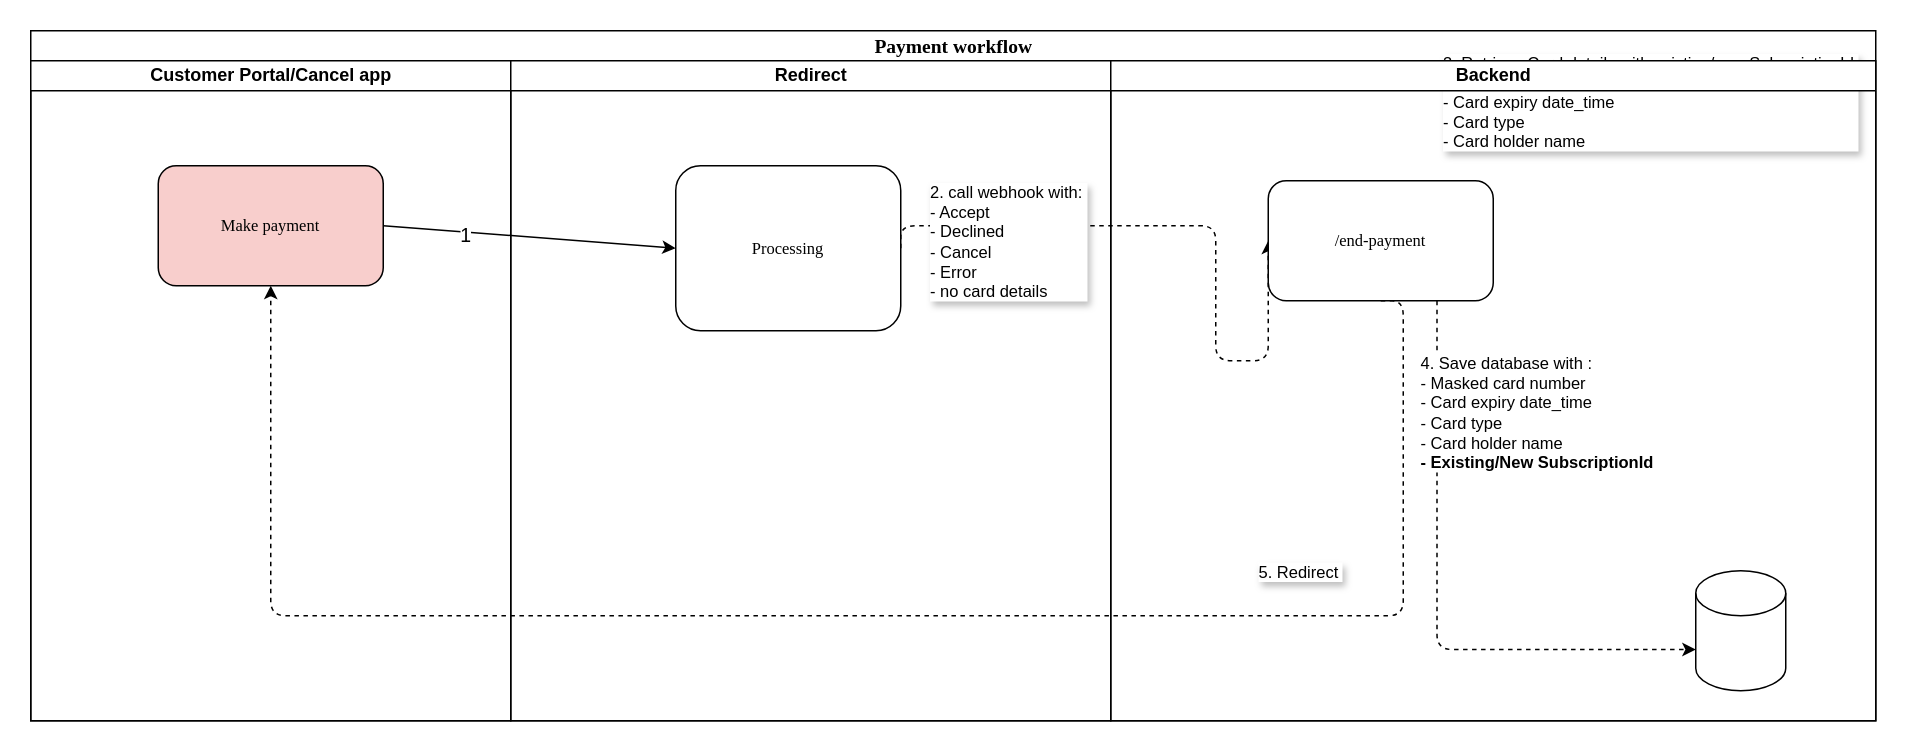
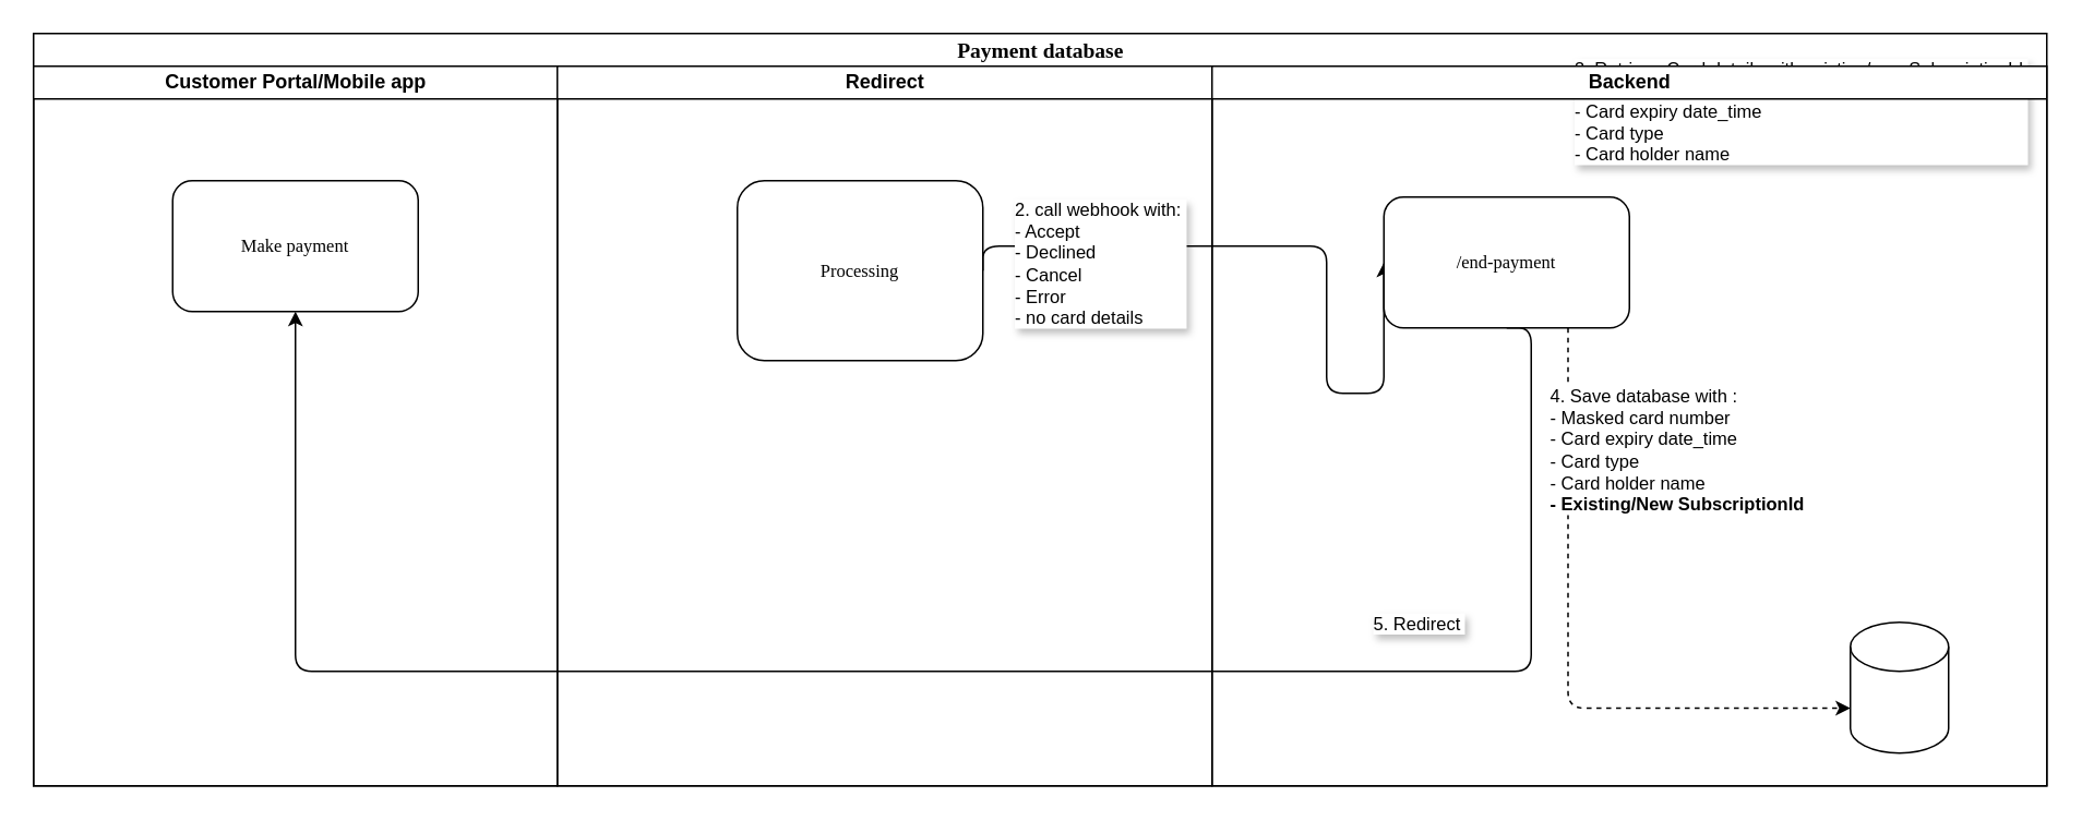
  <mxCell id="0" />
  <mxCell id="1" parent="0" />
- <mxCell id="2" value="Payment workflow" style="swimlane;html=1;childLayout=stackLayout;startSize=20;rounded=0;shadow=0;labelBackgroundColor=none;strokeWidth=1;fontFamily=Verdana;fontSize=13;align=center;swimlaneLine=1;fillStyle=auto;" parent="1" vertex="1"><mxGeometry x="20" y="20" width="1230" height="460" as="geometry" /></mxCell>
- <mxCell id="3" value="Customer Portal/Cancel app" style="swimlane;html=1;startSize=20;" parent="2" vertex="1"><mxGeometry y="20" width="320" height="440" as="geometry" /></mxCell>
- <mxCell id="4" value="Make payment" style="rounded=1;whiteSpace=wrap;html=1;shadow=0;labelBackgroundColor=none;strokeWidth=1;fontFamily=Verdana;fontSize=11;align=center;fillColor=#f8cecc;" parent="3" vertex="1"><mxGeometry x="85" y="70" width="150" height="80" as="geometry" /></mxCell>
+ <mxCell id="2" value="Payment database" style="swimlane;html=1;childLayout=stackLayout;startSize=20;rounded=0;shadow=0;labelBackgroundColor=none;strokeWidth=1;fontFamily=Verdana;fontSize=13;align=center;swimlaneLine=1;fillStyle=auto;" parent="1" vertex="1"><mxGeometry x="20" y="20" width="1230" height="460" as="geometry" /></mxCell>
+ <mxCell id="3" value="Customer Portal/Mobile app" style="swimlane;html=1;startSize=20;" parent="2" vertex="1"><mxGeometry y="20" width="320" height="440" as="geometry" /></mxCell>
+ <mxCell id="4" value="Make payment" style="rounded=1;whiteSpace=wrap;html=1;shadow=0;labelBackgroundColor=none;strokeWidth=1;fontFamily=Verdana;fontSize=11;align=center;" parent="3" vertex="1"><mxGeometry x="85" y="70" width="150" height="80" as="geometry" /></mxCell>
  <mxCell id="5" value="Redirect" style="swimlane;html=1;startSize=20;" parent="2" vertex="1"><mxGeometry x="320" y="20" width="400" height="440" as="geometry" /></mxCell>
  <mxCell id="6" value="Processing" style="rounded=1;whiteSpace=wrap;html=1;shadow=0;labelBackgroundColor=none;strokeWidth=1;fontFamily=Verdana;fontSize=11;align=center;" vertex="1" parent="5"><mxGeometry x="110" y="70" width="150" height="110" as="geometry" /></mxCell>
- <mxCell id="7" value="" style="endArrow=classic;html=1;rounded=0;exitX=1;exitY=0.5;exitDx=0;exitDy=0;entryX=0;entryY=0.5;entryDx=0;entryDy=0;" edge="1" parent="2" source="4" target="6"><mxGeometry width="50" height="50" relative="1" as="geometry"><mxPoint x="510" y="210" as="sourcePoint" /><mxPoint x="560" y="160" as="targetPoint" /></mxGeometry></mxCell>
- <mxCell id="8" value="1" style="edgeLabel;html=1;align=center;verticalAlign=middle;resizable=0;points=[];fontSize=13;" vertex="1" connectable="0" parent="7"><mxGeometry x="-0.442" y="-1" relative="1" as="geometry"><mxPoint as="offset" /></mxGeometry></mxCell>
- <mxCell id="9" value="" style="endArrow=classic;html=1;rounded=1;exitX=1;exitY=0.5;exitDx=0;exitDy=0;edgeStyle=orthogonalEdgeStyle;curved=0;entryX=0;entryY=0.5;entryDx=0;entryDy=0;dashed=1;" edge="1" parent="2" source="6" target="15"><mxGeometry width="50" height="50" relative="1" as="geometry"><mxPoint x="510" y="210" as="sourcePoint" /><mxPoint x="710" y="320" as="targetPoint" /><Array as="points"><mxPoint x="790" y="130" /><mxPoint x="790" y="220" /></Array></mxGeometry></mxCell>
+ <mxCell id="9" value="" style="endArrow=classic;html=1;rounded=1;exitX=1;exitY=0.5;exitDx=0;exitDy=0;edgeStyle=orthogonalEdgeStyle;curved=0;entryX=0;entryY=0.5;entryDx=0;entryDy=0;" edge="1" parent="2" source="6" target="15"><mxGeometry width="50" height="50" relative="1" as="geometry"><mxPoint x="510" y="210" as="sourcePoint" /><mxPoint x="710" y="320" as="targetPoint" /><Array as="points"><mxPoint x="790" y="130" /><mxPoint x="790" y="220" /></Array></mxGeometry></mxCell>
  <mxCell id="10" value="2. call webhook with:&amp;nbsp;&lt;br&gt;- Accept&lt;div&gt;- Declined&lt;/div&gt;&lt;div&gt;- Cancel&lt;/div&gt;&lt;div&gt;- Error&lt;/div&gt;&lt;div&gt;- no card details&lt;/div&gt;" style="edgeLabel;html=1;align=left;verticalAlign=middle;resizable=0;points=[];labelBorderColor=none;spacingTop=0;textShadow=1;" vertex="1" connectable="0" parent="9"><mxGeometry x="-0.668" y="4" relative="1" as="geometry"><mxPoint x="-38" y="14" as="offset" /></mxGeometry></mxCell>
- <mxCell id="11" value="" style="endArrow=classic;html=1;rounded=1;edgeStyle=orthogonalEdgeStyle;curved=0;entryX=0.5;entryY=1;entryDx=0;entryDy=0;exitX=0.5;exitY=1;exitDx=0;exitDy=0;dashed=1;" edge="1" parent="2" source="15" target="4"><mxGeometry width="50" height="50" relative="1" as="geometry"><mxPoint x="790" y="240" as="sourcePoint" /><mxPoint x="620" y="330" as="targetPoint" /><Array as="points"><mxPoint x="915" y="390" /><mxPoint x="160" y="390" /></Array></mxGeometry></mxCell>
+ <mxCell id="11" value="" style="endArrow=classic;html=1;rounded=1;edgeStyle=orthogonalEdgeStyle;curved=0;entryX=0.5;entryY=1;entryDx=0;entryDy=0;exitX=0.5;exitY=1;exitDx=0;exitDy=0;dashed=0;" edge="1" parent="2" source="15" target="4"><mxGeometry width="50" height="50" relative="1" as="geometry"><mxPoint x="790" y="240" as="sourcePoint" /><mxPoint x="620" y="330" as="targetPoint" /><Array as="points"><mxPoint x="915" y="390" /><mxPoint x="160" y="390" /></Array></mxGeometry></mxCell>
  <mxCell id="12" value="5. Redirect&amp;nbsp;" style="edgeLabel;html=1;align=left;verticalAlign=middle;resizable=0;points=[];labelBorderColor=none;spacingTop=0;textShadow=1;" vertex="1" connectable="0" parent="11"><mxGeometry x="-0.668" y="4" relative="1" as="geometry"><mxPoint x="-102" y="-4" as="offset" /></mxGeometry></mxCell>
  <mxCell id="13" value="3. Retrieve Card details with existing/new SubscriptionId:&lt;div&gt;- Masked card number&lt;/div&gt;&lt;div&gt;- Card expiry date_time&lt;/div&gt;&lt;div&gt;- Card type&lt;/div&gt;&lt;div&gt;- Card holder name&lt;/div&gt;" style="edgeLabel;html=1;align=left;verticalAlign=middle;resizable=0;points=[];labelBorderColor=none;textShadow=1;" vertex="1" connectable="0" parent="11"><mxGeometry x="-0.944" y="3" relative="1" as="geometry"><mxPoint x="22" y="-152" as="offset" /></mxGeometry></mxCell>
  <mxCell id="14" value="Backend" style="swimlane;html=1;startSize=20;" parent="2" vertex="1"><mxGeometry x="720" y="20" width="510" height="440" as="geometry" /></mxCell>
  <mxCell id="15" value="/end-payment" style="rounded=1;whiteSpace=wrap;html=1;shadow=0;labelBackgroundColor=none;strokeWidth=1;fontFamily=Verdana;fontSize=11;align=center;" vertex="1" parent="14"><mxGeometry x="105" y="80" width="150" height="80" as="geometry" /></mxCell>
  <mxCell id="16" value="" style="shape=cylinder3;whiteSpace=wrap;html=1;boundedLbl=1;backgroundOutline=1;size=15;" vertex="1" parent="14"><mxGeometry x="390" y="340" width="60" height="80" as="geometry" /></mxCell>
  <mxCell id="17" value="" style="endArrow=classic;html=1;rounded=1;entryX=0;entryY=0;entryDx=0;entryDy=52.5;entryPerimeter=0;exitX=0.75;exitY=1;exitDx=0;exitDy=0;edgeStyle=orthogonalEdgeStyle;dashed=1;curved=0;" edge="1" parent="14" source="15" target="16"><mxGeometry width="50" height="50" relative="1" as="geometry"><mxPoint x="-120" y="260" as="sourcePoint" /><mxPoint x="-70" y="210" as="targetPoint" /></mxGeometry></mxCell>
  <mxCell id="18" value="&lt;span style=&quot;&quot;&gt;4. Save database with :&lt;/span&gt;&lt;div style=&quot;&quot;&gt;- Masked card number&lt;/div&gt;&lt;div style=&quot;&quot;&gt;- Card expiry date_time&lt;/div&gt;&lt;div style=&quot;&quot;&gt;- Card type&lt;/div&gt;&lt;div style=&quot;&quot;&gt;- Card holder name&lt;/div&gt;&lt;div style=&quot;&quot;&gt;&lt;b&gt;- Existing/New SubscriptionId&lt;/b&gt;&lt;/div&gt;" style="edgeLabel;html=1;align=left;verticalAlign=middle;resizable=0;points=[];" vertex="1" connectable="0" parent="17"><mxGeometry x="-0.703" y="5" relative="1" as="geometry"><mxPoint x="-18" y="14" as="offset" /></mxGeometry></mxCell>
